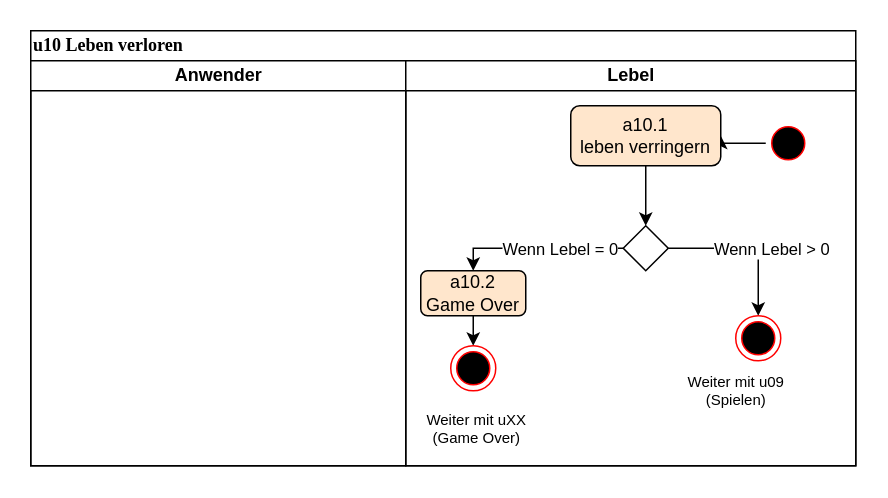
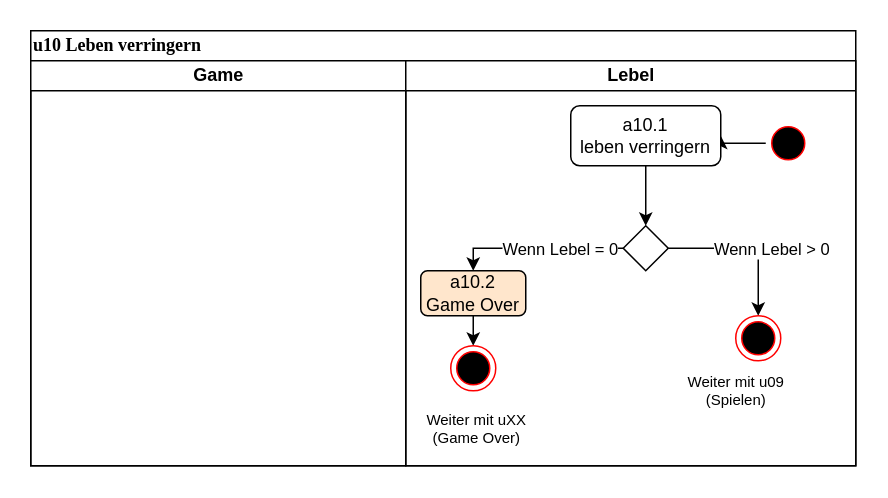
  <mxCell id="0" />
  <mxCell id="1" parent="0" />
- <mxCell id="2" value="u10 Leben verloren" style="swimlane;html=1;childLayout=stackLayout;startSize=20;rounded=0;shadow=0;comic=0;labelBackgroundColor=none;strokeWidth=1;fontFamily=Verdana;fontSize=12;align=left;" vertex="1" parent="1"><mxGeometry x="20" y="20" width="550" height="290" as="geometry" /></mxCell>
- <mxCell id="3" value="Anwender" style="swimlane;html=1;startSize=20;" vertex="1" parent="2"><mxGeometry y="20" width="250" height="270" as="geometry" /></mxCell>
+ <mxCell id="2" value="u10 Leben verringern" style="swimlane;html=1;childLayout=stackLayout;startSize=20;rounded=0;shadow=0;comic=0;labelBackgroundColor=none;strokeWidth=1;fontFamily=Verdana;fontSize=12;align=left;" vertex="1" parent="1"><mxGeometry x="20" y="20" width="550" height="290" as="geometry" /></mxCell>
+ <mxCell id="3" value="Game" style="swimlane;html=1;startSize=20;" vertex="1" parent="2"><mxGeometry y="20" width="250" height="270" as="geometry" /></mxCell>
  <mxCell id="4" value="Lebel" style="swimlane;html=1;startSize=20;" vertex="1" parent="2"><mxGeometry x="250" y="20" width="300" height="270" as="geometry" /></mxCell>
  <mxCell id="5" style="edgeStyle=orthogonalEdgeStyle;rounded=0;orthogonalLoop=1;jettySize=auto;html=1;exitX=0;exitY=0.5;exitDx=0;exitDy=0;entryX=1;entryY=0.5;entryDx=0;entryDy=0;" edge="1" parent="4" source="6" target="8"><mxGeometry relative="1" as="geometry" /></mxCell>
  <mxCell id="6" value="" style="ellipse;html=1;shape=startState;fillColor=#000000;strokeColor=#ff0000;" vertex="1" parent="4"><mxGeometry x="240" y="40" width="30" height="30" as="geometry" /></mxCell>
  <mxCell id="7" style="edgeStyle=orthogonalEdgeStyle;rounded=0;orthogonalLoop=1;jettySize=auto;html=1;exitX=0.5;exitY=1;exitDx=0;exitDy=0;entryX=0.5;entryY=0;entryDx=0;entryDy=0;" edge="1" parent="4" source="8" target="9"><mxGeometry relative="1" as="geometry" /></mxCell>
- <mxCell id="8" value="&lt;div&gt;a10.1&lt;/div&gt;&lt;div&gt;leben verringern&lt;/div&gt;" style="rounded=1;whiteSpace=wrap;html=1;fillColor=#ffe6cc;" vertex="1" parent="4"><mxGeometry x="110" y="30" width="100" height="40" as="geometry" /></mxCell>
+ <mxCell id="8" value="&lt;div&gt;a10.1&lt;/div&gt;&lt;div&gt;leben verringern&lt;/div&gt;" style="rounded=1;whiteSpace=wrap;html=1;" vertex="1" parent="4"><mxGeometry x="110" y="30" width="100" height="40" as="geometry" /></mxCell>
  <mxCell id="9" value="" style="rhombus;whiteSpace=wrap;html=1;" vertex="1" parent="4"><mxGeometry x="145" y="110" width="30" height="30" as="geometry" /></mxCell>
  <mxCell id="10" style="edgeStyle=orthogonalEdgeStyle;rounded=0;orthogonalLoop=1;jettySize=auto;html=1;exitX=0.5;exitY=1;exitDx=0;exitDy=0;entryX=0.5;entryY=0;entryDx=0;entryDy=0;" edge="1" parent="4" source="11" target="18"><mxGeometry relative="1" as="geometry" /></mxCell>
  <mxCell id="11" value="a10.2&lt;br&gt;Game Over" style="rounded=1;whiteSpace=wrap;html=1;fillColor=#ffe6cc;" vertex="1" parent="4"><mxGeometry x="10" y="140" width="70" height="30" as="geometry" /></mxCell>
  <mxCell id="12" value="" style="endArrow=classic;html=1;rounded=0;entryX=0.5;entryY=0;entryDx=0;entryDy=0;exitX=0;exitY=0.5;exitDx=0;exitDy=0;" edge="1" parent="4" source="9" target="11"><mxGeometry relative="1" as="geometry"><mxPoint x="24" y="120" as="sourcePoint" /><mxPoint x="124" y="120" as="targetPoint" /><Array as="points"><mxPoint x="45" y="125" /></Array></mxGeometry></mxCell>
  <mxCell id="13" value="Wenn Lebel = 0" style="edgeLabel;resizable=0;html=1;align=center;verticalAlign=middle;" connectable="0" vertex="1" parent="12"><mxGeometry relative="1" as="geometry"><mxPoint x="15" as="offset" /></mxGeometry></mxCell>
  <mxCell id="14" value="" style="endArrow=classic;html=1;rounded=0;entryX=0.5;entryY=0;entryDx=0;entryDy=0;exitX=1;exitY=0.5;exitDx=0;exitDy=0;" edge="1" parent="4" source="9" target="16"><mxGeometry relative="1" as="geometry"><mxPoint x="217.5" y="100" as="sourcePoint" /><mxPoint x="240" y="160" as="targetPoint" /><Array as="points"><mxPoint x="235" y="125" /></Array></mxGeometry></mxCell>
  <mxCell id="15" value="Wenn Lebel &amp;gt; 0" style="edgeLabel;resizable=0;html=1;align=center;verticalAlign=middle;" connectable="0" vertex="1" parent="14"><mxGeometry relative="1" as="geometry"><mxPoint x="15" as="offset" /></mxGeometry></mxCell>
  <mxCell id="16" value="" style="ellipse;html=1;shape=endState;fillColor=#000000;strokeColor=#ff0000;" vertex="1" parent="4"><mxGeometry x="220" y="170" width="30" height="30" as="geometry" /></mxCell>
  <mxCell id="17" value="Weiter mit u09&lt;br style=&quot;font-size: 10px;&quot;&gt;(Spielen)" style="text;html=1;strokeColor=none;fillColor=none;align=center;verticalAlign=middle;whiteSpace=wrap;rounded=0;fontSize=10;" vertex="1" parent="4"><mxGeometry x="182.5" y="210" width="75" height="20" as="geometry" /></mxCell>
  <mxCell id="18" value="" style="ellipse;html=1;shape=endState;fillColor=#000000;strokeColor=#ff0000;" vertex="1" parent="4"><mxGeometry x="30" y="190" width="30" height="30" as="geometry" /></mxCell>
  <mxCell id="19" value="Weiter mit uXX&lt;br&gt;(Game Over)" style="text;html=1;strokeColor=none;fillColor=none;align=center;verticalAlign=middle;whiteSpace=wrap;rounded=0;fontSize=10;" vertex="1" parent="4"><mxGeometry x="10" y="235" width="75" height="20" as="geometry" /></mxCell>
